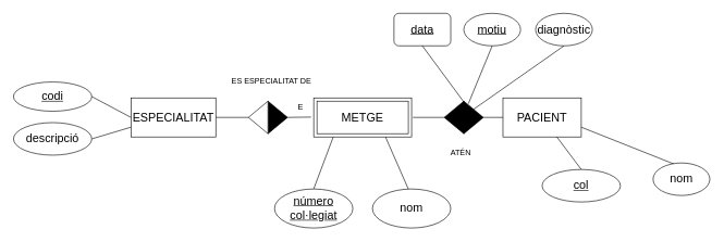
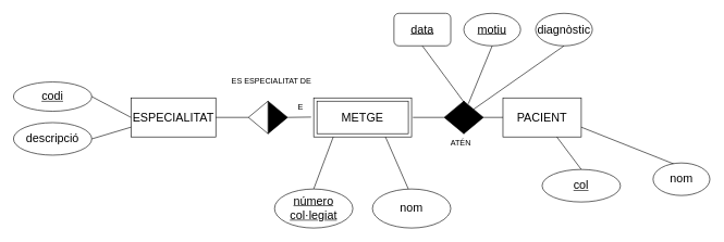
  <mxCell id="0" />
  <mxCell id="1" parent="0" />
  <mxCell id="2" value="&lt;font style=&quot;font-size: 18px;&quot;&gt;ESPECIALITAT&lt;/font&gt;" style="rounded=0;whiteSpace=wrap;html=1;" parent="1" vertex="1"><mxGeometry x="200" y="150" width="130" height="60" as="geometry" /></mxCell>
  <mxCell id="3" value="&lt;font style=&quot;font-size: 18px;&quot;&gt;PACIENT&lt;/font&gt;" style="rounded=0;whiteSpace=wrap;html=1;" parent="1" vertex="1"><mxGeometry x="770" y="150" width="120" height="60" as="geometry" /></mxCell>
  <mxCell id="4" value="" style="triangle;whiteSpace=wrap;html=1;fillColor=#000000;" parent="1" vertex="1"><mxGeometry x="410" y="155" width="30" height="50" as="geometry" /></mxCell>
  <mxCell id="5" value="" style="triangle;whiteSpace=wrap;html=1;gradientColor=none;fillColor=#000000;" parent="1" vertex="1"><mxGeometry x="710" y="155" width="30" height="50" as="geometry" /></mxCell>
  <mxCell id="6" value="" style="triangle;whiteSpace=wrap;html=1;direction=west;" parent="1" vertex="1"><mxGeometry x="380" y="155" width="30" height="50" as="geometry" /></mxCell>
  <mxCell id="7" value="" style="triangle;whiteSpace=wrap;html=1;direction=west;fillColor=#000000;" parent="1" vertex="1"><mxGeometry x="680" y="155" width="30" height="50" as="geometry" /></mxCell>
  <mxCell id="8" value="" style="endArrow=none;html=1;rounded=0;" parent="1" edge="1"><mxGeometry width="50" height="50" relative="1" as="geometry"><mxPoint x="330" y="180" as="sourcePoint" /><mxPoint x="380" y="180" as="targetPoint" /></mxGeometry></mxCell>
  <mxCell id="9" value="" style="endArrow=none;html=1;rounded=0;" parent="1" edge="1"><mxGeometry width="50" height="50" relative="1" as="geometry"><mxPoint x="440" y="180" as="sourcePoint" /><mxPoint x="476" y="179.5" as="targetPoint" /></mxGeometry></mxCell>
  <mxCell id="10" value="" style="endArrow=none;html=1;rounded=0;" parent="1" edge="1"><mxGeometry width="50" height="50" relative="1" as="geometry"><mxPoint x="740" y="180" as="sourcePoint" /><mxPoint x="770" y="180" as="targetPoint" /></mxGeometry></mxCell>
  <mxCell id="11" value="ES ESPECIALITAT DE" style="text;html=1;align=center;verticalAlign=middle;resizable=0;points=[];autosize=1;strokeColor=none;fillColor=none;" parent="1" vertex="1"><mxGeometry x="340" y="110" width="150" height="30" as="geometry" /></mxCell>
- <mxCell id="12" value="ATÉN" style="text;html=1;align=center;verticalAlign=middle;resizable=0;points=[];autosize=1;strokeColor=none;fillColor=none;" parent="1" vertex="1"><mxGeometry x="680" y="220" width="50" height="30" as="geometry" /></mxCell>
+ <mxCell id="12" value="ATÉN" style="text;html=1;align=center;verticalAlign=middle;resizable=0;points=[];autosize=1;strokeColor=none;fillColor=none;" parent="1" vertex="1"><mxGeometry x="680" y="205" width="50" height="30" as="geometry" /></mxCell>
  <mxCell id="13" value="" style="endArrow=none;html=1;rounded=0;exitX=0;exitY=0.5;exitDx=0;exitDy=0;entryX=1;entryY=0.5;entryDx=0;entryDy=0;" parent="1" source="2" target="14" edge="1"><mxGeometry width="50" height="50" relative="1" as="geometry"><mxPoint x="220" y="210" as="sourcePoint" /><mxPoint x="210" y="290" as="targetPoint" /></mxGeometry></mxCell>
  <mxCell id="14" value="&lt;font style=&quot;font-size: 18px;&quot;&gt;&lt;u&gt;codi&lt;/u&gt;&lt;/font&gt;" style="ellipse;whiteSpace=wrap;html=1;" parent="1" vertex="1"><mxGeometry x="20" y="125.5" width="120" height="45" as="geometry" /></mxCell>
  <mxCell id="15" value="" style="endArrow=none;html=1;rounded=0;exitX=0.25;exitY=1;exitDx=0;exitDy=0;" parent="1" edge="1"><mxGeometry width="50" height="50" relative="1" as="geometry"><mxPoint x="510" y="210" as="sourcePoint" /><mxPoint x="480" y="290" as="targetPoint" /></mxGeometry></mxCell>
  <mxCell id="16" value="&lt;font style=&quot;font-size: 18px;&quot;&gt;&lt;u&gt;número col·legiat&lt;/u&gt;&lt;/font&gt;" style="ellipse;whiteSpace=wrap;html=1;" parent="1" vertex="1"><mxGeometry x="420" y="290" width="120" height="60" as="geometry" /></mxCell>
  <mxCell id="17" value="" style="endArrow=none;html=1;rounded=0;entryX=0.5;entryY=0;entryDx=0;entryDy=0;" parent="1" edge="1" target="18" source="3"><mxGeometry width="50" height="50" relative="1" as="geometry"><mxPoint x="800" y="210" as="sourcePoint" /><mxPoint x="770" y="290" as="targetPoint" /></mxGeometry></mxCell>
  <mxCell id="18" value="&lt;font style=&quot;font-size: 18px;&quot;&gt;&lt;u&gt;col&lt;/u&gt;&lt;/font&gt;" style="ellipse;whiteSpace=wrap;html=1;" parent="1" vertex="1"><mxGeometry x="830" y="260" width="120" height="50" as="geometry" /></mxCell>
  <mxCell id="19" value="" style="endArrow=none;html=1;rounded=0;exitX=0.75;exitY=1;exitDx=0;exitDy=0;" parent="1" edge="1"><mxGeometry width="50" height="50" relative="1" as="geometry"><mxPoint x="590" y="210" as="sourcePoint" /><mxPoint x="625" y="290" as="targetPoint" /></mxGeometry></mxCell>
  <mxCell id="20" value="&lt;font style=&quot;font-size: 18px;&quot;&gt;nom&lt;/font&gt;" style="ellipse;whiteSpace=wrap;html=1;" parent="1" vertex="1"><mxGeometry x="570" y="290" width="120" height="60" as="geometry" /></mxCell>
  <mxCell id="21" value="" style="endArrow=none;html=1;rounded=0;exitX=1;exitY=0.75;exitDx=0;exitDy=0;entryX=0.379;entryY=0.04;entryDx=0;entryDy=0;entryPerimeter=0;" parent="1" source="3" edge="1" target="22"><mxGeometry width="50" height="50" relative="1" as="geometry"><mxPoint x="987" y="170" as="sourcePoint" /><mxPoint x="1022" y="250" as="targetPoint" /></mxGeometry></mxCell>
  <mxCell id="22" value="&lt;font style=&quot;font-size: 18px;&quot;&gt;nom&lt;/font&gt;" style="ellipse;whiteSpace=wrap;html=1;" parent="1" vertex="1"><mxGeometry x="1000" y="250" width="87" height="50" as="geometry" /></mxCell>
  <mxCell id="23" value="" style="endArrow=none;html=1;rounded=0;exitX=0;exitY=0.75;exitDx=0;exitDy=0;entryX=1;entryY=0.5;entryDx=0;entryDy=0;" parent="1" source="2" target="24" edge="1"><mxGeometry width="50" height="50" relative="1" as="geometry"><mxPoint x="244" y="487" as="sourcePoint" /><mxPoint x="376" y="542" as="targetPoint" /></mxGeometry></mxCell>
  <mxCell id="24" value="&lt;font style=&quot;font-size: 18px;&quot;&gt;descripció&lt;/font&gt;" style="ellipse;whiteSpace=wrap;html=1;" parent="1" vertex="1"><mxGeometry x="20" y="188" width="120" height="50" as="geometry" /></mxCell>
  <mxCell id="25" value="&lt;font style=&quot;font-size: 18px;&quot;&gt;&lt;u&gt;data&lt;/u&gt;&lt;/font&gt;" style="whiteSpace=wrap;html=1;rounded=1;" vertex="1" parent="1"><mxGeometry x="603" y="20" width="87" height="50" as="geometry" /></mxCell>
  <mxCell id="26" value="&lt;font style=&quot;font-size: 18px;&quot;&gt;&lt;u&gt;motiu&lt;/u&gt;&lt;/font&gt;" style="ellipse;whiteSpace=wrap;html=1;" vertex="1" parent="1"><mxGeometry x="710" y="20" width="87" height="50" as="geometry" /></mxCell>
  <mxCell id="27" value="&lt;font style=&quot;font-size: 18px;&quot;&gt;diagnòstic&lt;/font&gt;" style="ellipse;whiteSpace=wrap;html=1;" vertex="1" parent="1"><mxGeometry x="820" y="20" width="87" height="50" as="geometry" /></mxCell>
  <mxCell id="28" value="" style="endArrow=none;html=1;rounded=0;entryX=0.067;entryY=0.08;entryDx=0;entryDy=0;exitX=0.5;exitY=1;exitDx=0;exitDy=0;entryPerimeter=0;" edge="1" parent="1" source="25" target="5"><mxGeometry width="50" height="50" relative="1" as="geometry"><mxPoint x="862.5" y="220" as="sourcePoint" /><mxPoint x="900" y="270" as="targetPoint" /></mxGeometry></mxCell>
  <mxCell id="29" value="" style="endArrow=none;html=1;rounded=0;entryX=0.233;entryY=0.08;entryDx=0;entryDy=0;exitX=0.5;exitY=1;exitDx=0;exitDy=0;entryPerimeter=0;" edge="1" parent="1" source="26" target="5"><mxGeometry width="50" height="50" relative="1" as="geometry"><mxPoint x="656.5" y="80" as="sourcePoint" /><mxPoint x="722.01" y="169" as="targetPoint" /></mxGeometry></mxCell>
  <mxCell id="30" value="" style="endArrow=none;html=1;rounded=0;entryX=0.5;entryY=0;entryDx=0;entryDy=0;exitX=0.5;exitY=1;exitDx=0;exitDy=0;" edge="1" parent="1" source="27" target="5"><mxGeometry width="50" height="50" relative="1" as="geometry"><mxPoint x="763.5" y="80" as="sourcePoint" /><mxPoint x="720" y="166" as="targetPoint" /></mxGeometry></mxCell>
  <mxCell id="31" value="" style="endArrow=none;html=1;rounded=0;exitX=1;exitY=0.5;exitDx=0;exitDy=0;" edge="1" parent="1"><mxGeometry width="50" height="50" relative="1" as="geometry"><mxPoint x="632" y="180" as="sourcePoint" /><mxPoint x="680" y="180" as="targetPoint" /></mxGeometry></mxCell>
  <mxCell id="32" value="E" style="text;html=1;strokeColor=none;fillColor=none;align=center;verticalAlign=middle;whiteSpace=wrap;rounded=0;" vertex="1" parent="1"><mxGeometry x="430" y="150" width="60" height="30" as="geometry" /></mxCell>
  <mxCell id="33" value="&lt;font style=&quot;font-size: 18px;&quot;&gt;METGE&lt;/font&gt;" style="shape=ext;margin=3;double=1;whiteSpace=wrap;html=1;align=center;fillColor=none;" vertex="1" parent="1"><mxGeometry x="480" y="150" width="150" height="60" as="geometry" /></mxCell>
